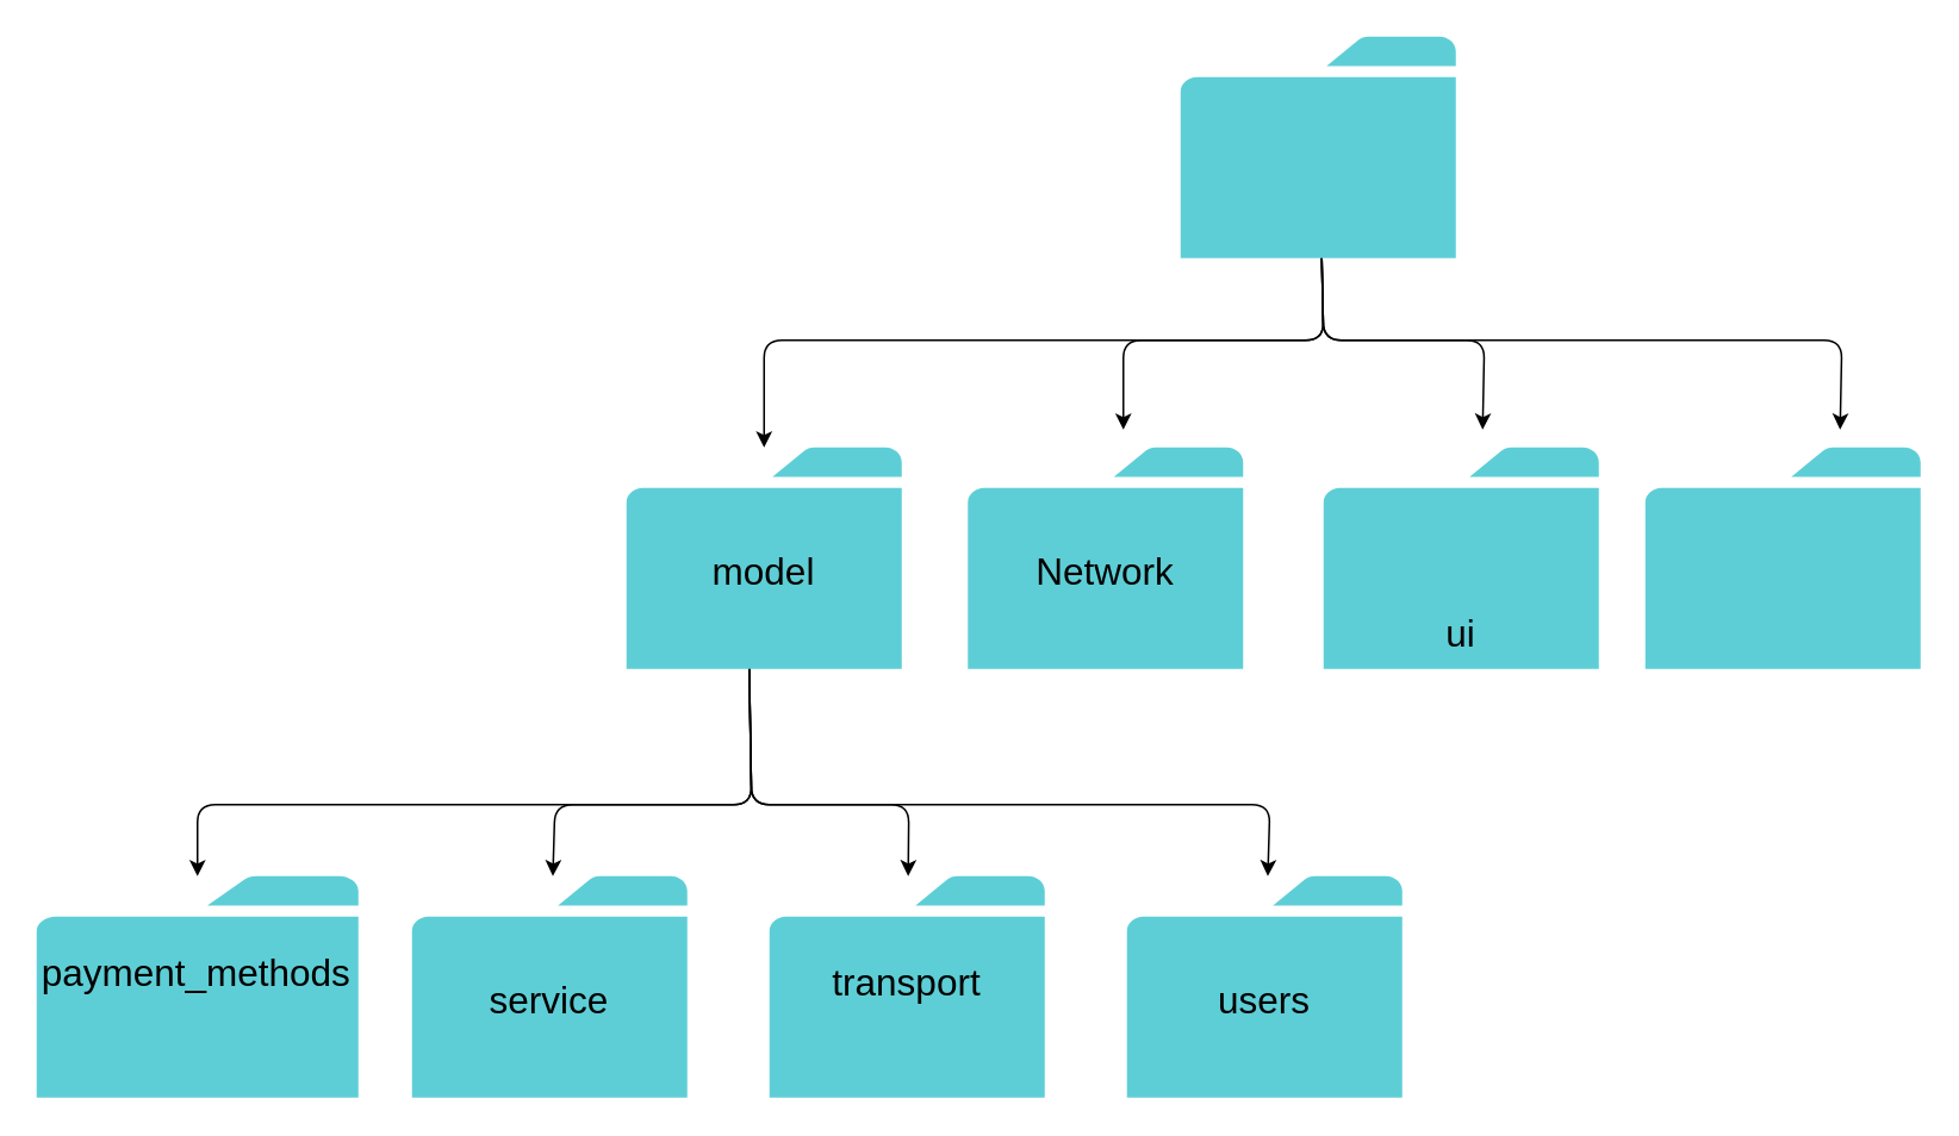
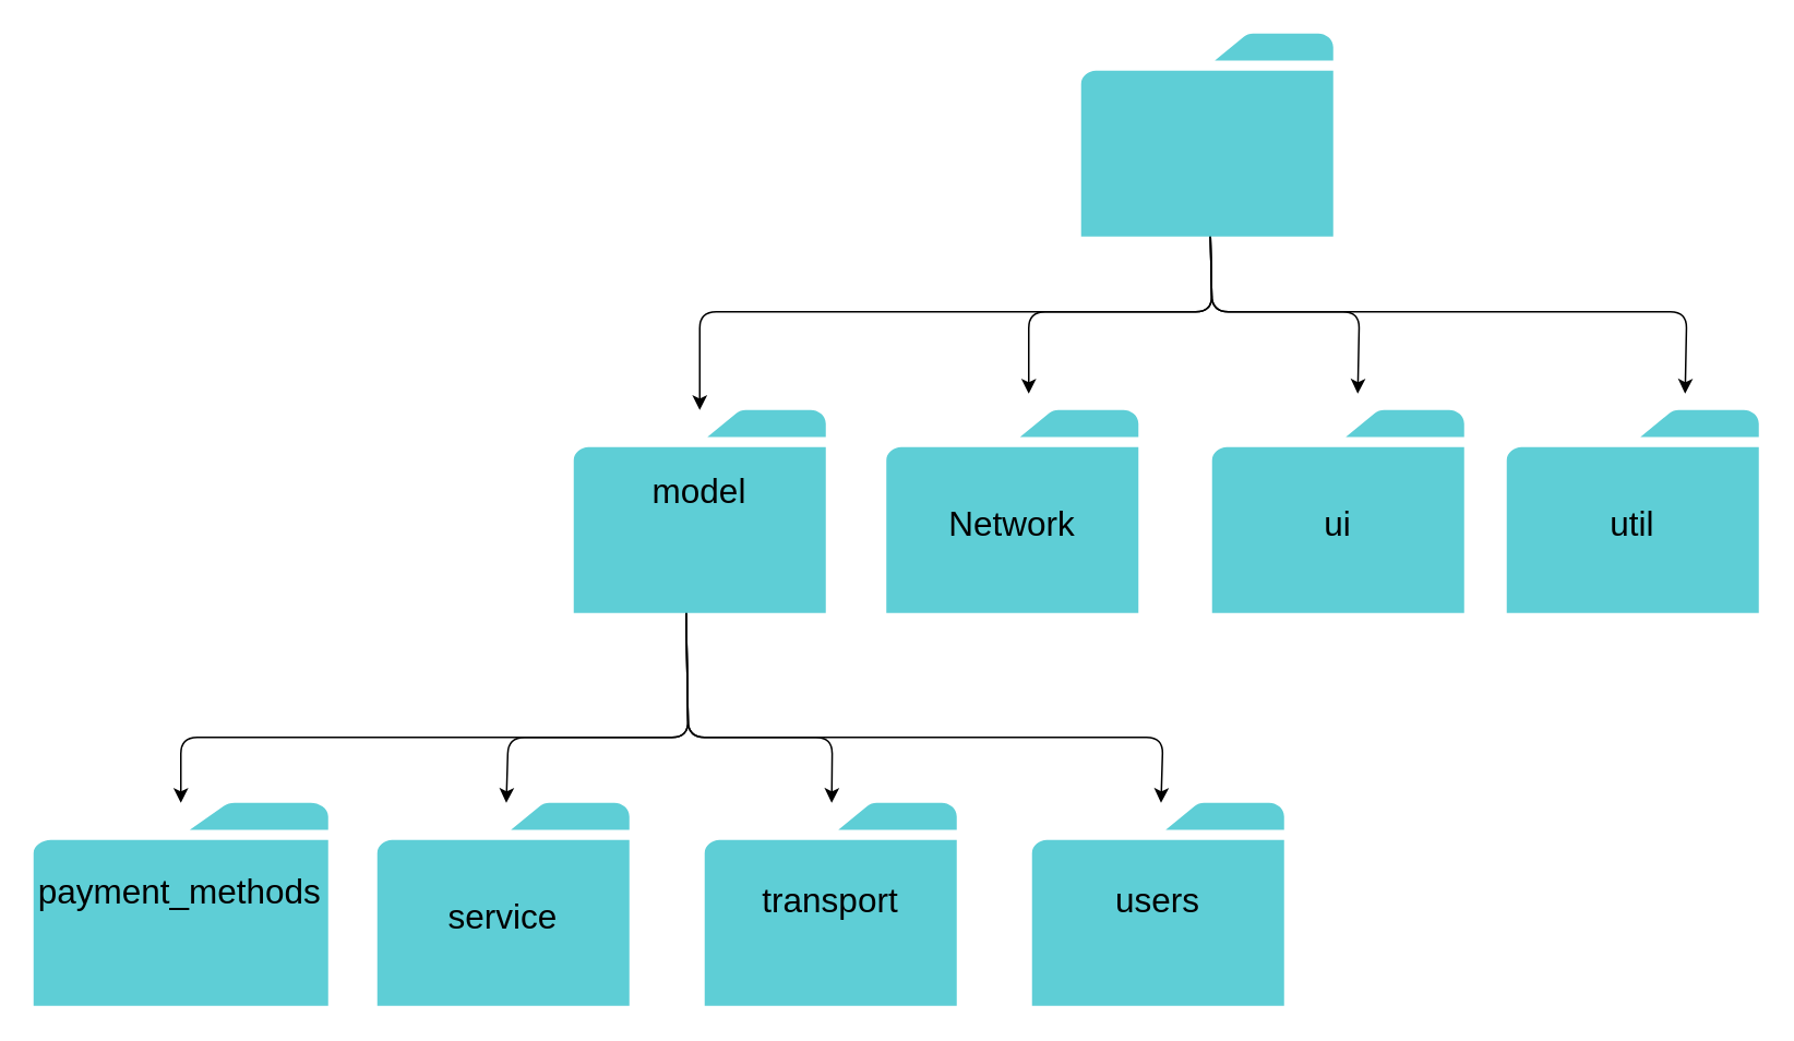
  <mxCell id="0" />
  <mxCell id="1" parent="0" />
  <mxCell id="2" style="edgeStyle=none;html=1;fontSize=21;" edge="1" parent="1" target="13"><mxGeometry relative="1" as="geometry"><mxPoint x="738.913" y="140" as="sourcePoint" /><mxPoint x="417.783" y="240" as="targetPoint" /><Array as="points"><mxPoint x="740" y="190" /><mxPoint x="427" y="190" /></Array></mxGeometry></mxCell>
  <mxCell id="3" style="edgeStyle=none;html=1;fontSize=21;" edge="1" parent="1"><mxGeometry relative="1" as="geometry"><mxPoint x="738.913" y="140" as="sourcePoint" /><mxPoint x="628" y="240" as="targetPoint" /><Array as="points"><mxPoint x="740" y="190" /><mxPoint x="628" y="190" /></Array></mxGeometry></mxCell>
  <mxCell id="4" style="edgeStyle=none;html=1;fontSize=21;" edge="1" parent="1"><mxGeometry relative="1" as="geometry"><mxPoint x="738.913" y="140" as="sourcePoint" /><mxPoint x="829" y="240" as="targetPoint" /><Array as="points"><mxPoint x="740" y="190" /><mxPoint x="830" y="190" /></Array></mxGeometry></mxCell>
  <mxCell id="5" style="edgeStyle=none;html=1;fontSize=21;" edge="1" parent="1"><mxGeometry relative="1" as="geometry"><mxPoint x="738.913" y="140" as="sourcePoint" /><mxPoint x="1029" y="240" as="targetPoint" /><Array as="points"><mxPoint x="740" y="190" /><mxPoint x="1030" y="190" /></Array></mxGeometry></mxCell>
  <mxCell id="6" style="edgeStyle=none;html=1;fontSize=21;" edge="1" parent="1" target="25"><mxGeometry relative="1" as="geometry"><mxPoint x="418.621" y="370" as="sourcePoint" /><mxPoint x="105" y="490" as="targetPoint" /><Array as="points"><mxPoint x="420" y="450" /><mxPoint x="110" y="450" /></Array></mxGeometry></mxCell>
  <mxCell id="7" style="edgeStyle=none;html=1;fontSize=21;" edge="1" parent="1" target="28"><mxGeometry relative="1" as="geometry"><mxPoint x="418.621" y="370" as="sourcePoint" /><mxPoint x="309.048" y="490" as="targetPoint" /><Array as="points"><mxPoint x="420" y="450" /><mxPoint x="310" y="450" /></Array></mxGeometry></mxCell>
  <mxCell id="8" style="edgeStyle=none;html=1;fontSize=21;" edge="1" parent="1" target="31"><mxGeometry relative="1" as="geometry"><mxPoint x="418.621" y="370" as="sourcePoint" /><mxPoint x="507.81" y="490" as="targetPoint" /><Array as="points"><mxPoint x="420" y="450" /><mxPoint x="508" y="450" /></Array></mxGeometry></mxCell>
  <mxCell id="9" style="edgeStyle=none;html=1;fontSize=21;" edge="1" parent="1" target="34"><mxGeometry relative="1" as="geometry"><mxPoint x="418.621" y="370" as="sourcePoint" /><mxPoint x="709.048" y="490" as="targetPoint" /><Array as="points"><mxPoint x="420" y="450" /><mxPoint x="710" y="450" /></Array></mxGeometry></mxCell>
  <mxCell id="10" value="" style="group" vertex="1" connectable="0" parent="1"><mxGeometry x="660" y="20" width="154" height="124" as="geometry" /></mxCell>
  <mxCell id="11" value="" style="sketch=0;pointerEvents=1;shadow=0;dashed=0;html=1;strokeColor=none;labelPosition=center;verticalLabelPosition=bottom;verticalAlign=top;outlineConnect=0;align=center;shape=mxgraph.office.concepts.folder;fillColor=#5ECED6;fillStyle=auto;fontSize=21;fontColor=#ffffff;" vertex="1" parent="10"><mxGeometry width="154" height="124" as="geometry" /></mxCell>
  <mxCell id="12" value="" style="group" vertex="1" connectable="0" parent="1"><mxGeometry x="350" y="250" width="154" height="124" as="geometry" /></mxCell>
  <mxCell id="13" value="" style="sketch=0;pointerEvents=1;shadow=0;dashed=0;html=1;strokeColor=none;labelPosition=center;verticalLabelPosition=bottom;verticalAlign=top;outlineConnect=0;align=center;shape=mxgraph.office.concepts.folder;fillColor=#5ECED6;fillStyle=auto;fontSize=21;" vertex="1" parent="12"><mxGeometry width="154" height="124" as="geometry" /></mxCell>
- <mxCell id="14" value="&lt;font style=&quot;font-size: 21px;&quot;&gt;model&lt;/font&gt;" style="text;html=1;strokeColor=none;fillColor=none;align=center;verticalAlign=middle;whiteSpace=wrap;rounded=0;" vertex="1" parent="12"><mxGeometry x="2" y="54" width="150" height="30" as="geometry" /></mxCell>
+ <mxCell id="14" value="&lt;font style=&quot;font-size: 21px;&quot;&gt;model&lt;/font&gt;" style="text;html=1;strokeColor=none;fillColor=none;align=center;verticalAlign=middle;whiteSpace=wrap;rounded=0;" vertex="1" parent="12"><mxGeometry x="2" y="34" width="150" height="30" as="geometry" /></mxCell>
  <mxCell id="15" value="" style="group" vertex="1" connectable="0" parent="1"><mxGeometry x="541" y="250" width="154" height="124" as="geometry" /></mxCell>
  <mxCell id="16" value="" style="sketch=0;pointerEvents=1;shadow=0;dashed=0;html=1;strokeColor=none;labelPosition=center;verticalLabelPosition=bottom;verticalAlign=top;outlineConnect=0;align=center;shape=mxgraph.office.concepts.folder;fillColor=#5ECED6;fillStyle=auto;fontSize=21;" vertex="1" parent="15"><mxGeometry width="154" height="124" as="geometry" /></mxCell>
  <mxCell id="17" value="&lt;font style=&quot;font-size: 21px;&quot;&gt;Network&lt;/font&gt;" style="text;html=1;strokeColor=none;fillColor=none;align=center;verticalAlign=middle;whiteSpace=wrap;rounded=0;" vertex="1" parent="15"><mxGeometry x="2" y="54" width="150" height="30" as="geometry" /></mxCell>
  <mxCell id="18" value="" style="group" vertex="1" connectable="0" parent="1"><mxGeometry x="740" y="250" width="154" height="124" as="geometry" /></mxCell>
  <mxCell id="19" value="" style="sketch=0;pointerEvents=1;shadow=0;dashed=0;html=1;strokeColor=none;labelPosition=center;verticalLabelPosition=bottom;verticalAlign=top;outlineConnect=0;align=center;shape=mxgraph.office.concepts.folder;fillColor=#5ECED6;fillStyle=auto;fontSize=21;" vertex="1" parent="18"><mxGeometry width="154" height="124" as="geometry" /></mxCell>
- <mxCell id="20" value="&lt;font style=&quot;font-size: 21px;&quot;&gt;ui&lt;/font&gt;" style="text;html=1;strokeColor=none;fillColor=none;align=center;verticalAlign=middle;whiteSpace=wrap;rounded=0;" vertex="1" parent="18"><mxGeometry x="2" y="89" width="150" height="30" as="geometry" /></mxCell>
+ <mxCell id="20" value="&lt;font style=&quot;font-size: 21px;&quot;&gt;ui&lt;/font&gt;" style="text;html=1;strokeColor=none;fillColor=none;align=center;verticalAlign=middle;whiteSpace=wrap;rounded=0;" vertex="1" parent="18"><mxGeometry x="2" y="54" width="150" height="30" as="geometry" /></mxCell>
  <mxCell id="21" value="" style="group" vertex="1" connectable="0" parent="1"><mxGeometry x="920" y="250" width="154" height="124" as="geometry" /></mxCell>
  <mxCell id="22" value="" style="sketch=0;pointerEvents=1;shadow=0;dashed=0;html=1;strokeColor=none;labelPosition=center;verticalLabelPosition=bottom;verticalAlign=top;outlineConnect=0;align=center;shape=mxgraph.office.concepts.folder;fillColor=#5ECED6;fillStyle=auto;fontSize=21;" vertex="1" parent="21"><mxGeometry width="154" height="124" as="geometry" /></mxCell>
+ <mxCell id="23" value="&lt;font style=&quot;font-size: 21px;&quot;&gt;util&lt;/font&gt;" style="text;html=1;strokeColor=none;fillColor=none;align=center;verticalAlign=middle;whiteSpace=wrap;rounded=0;" vertex="1" parent="21"><mxGeometry x="2" y="54" width="150" height="30" as="geometry" /></mxCell>
  <mxCell id="24" value="" style="group" vertex="1" connectable="0" parent="1"><mxGeometry x="20" y="490" width="180" height="124" as="geometry" /></mxCell>
  <mxCell id="25" value="" style="sketch=0;pointerEvents=1;shadow=0;dashed=0;html=1;strokeColor=none;labelPosition=center;verticalLabelPosition=bottom;verticalAlign=top;outlineConnect=0;align=center;shape=mxgraph.office.concepts.folder;fillColor=#5ECED6;fillStyle=auto;fontSize=21;" vertex="1" parent="24"><mxGeometry width="180" height="124" as="geometry" /></mxCell>
  <mxCell id="26" value="&lt;font style=&quot;font-size: 21px;&quot;&gt;payment_methods&lt;/font&gt;" style="text;html=1;strokeColor=none;fillColor=none;align=center;verticalAlign=middle;whiteSpace=wrap;rounded=0;" vertex="1" parent="24"><mxGeometry x="2.338" y="39" width="175.325" height="30" as="geometry" /></mxCell>
  <mxCell id="27" value="" style="group" vertex="1" connectable="0" parent="1"><mxGeometry x="230" y="490" width="154" height="124" as="geometry" /></mxCell>
  <mxCell id="28" value="" style="sketch=0;pointerEvents=1;shadow=0;dashed=0;html=1;strokeColor=none;labelPosition=center;verticalLabelPosition=bottom;verticalAlign=top;outlineConnect=0;align=center;shape=mxgraph.office.concepts.folder;fillColor=#5ECED6;fillStyle=auto;fontSize=21;" vertex="1" parent="27"><mxGeometry width="154" height="124" as="geometry" /></mxCell>
  <mxCell id="29" value="&lt;font style=&quot;font-size: 21px;&quot;&gt;service&lt;/font&gt;" style="text;html=1;strokeColor=none;fillColor=none;align=center;verticalAlign=middle;whiteSpace=wrap;rounded=0;" vertex="1" parent="27"><mxGeometry x="2" y="54" width="150" height="30" as="geometry" /></mxCell>
  <mxCell id="30" value="" style="group" vertex="1" connectable="0" parent="1"><mxGeometry x="430" y="490" width="154" height="124" as="geometry" /></mxCell>
  <mxCell id="31" value="" style="sketch=0;pointerEvents=1;shadow=0;dashed=0;html=1;strokeColor=none;labelPosition=center;verticalLabelPosition=bottom;verticalAlign=top;outlineConnect=0;align=center;shape=mxgraph.office.concepts.folder;fillColor=#5ECED6;fillStyle=auto;fontSize=21;" vertex="1" parent="30"><mxGeometry width="154" height="124" as="geometry" /></mxCell>
  <mxCell id="32" value="&lt;font style=&quot;font-size: 21px;&quot;&gt;transport&lt;/font&gt;" style="text;html=1;strokeColor=none;fillColor=none;align=center;verticalAlign=middle;whiteSpace=wrap;rounded=0;" vertex="1" parent="30"><mxGeometry x="2" y="44" width="150" height="30" as="geometry" /></mxCell>
  <mxCell id="33" value="" style="group" vertex="1" connectable="0" parent="1"><mxGeometry x="630" y="490" width="154" height="124" as="geometry" /></mxCell>
  <mxCell id="34" value="" style="sketch=0;pointerEvents=1;shadow=0;dashed=0;html=1;strokeColor=none;labelPosition=center;verticalLabelPosition=bottom;verticalAlign=top;outlineConnect=0;align=center;shape=mxgraph.office.concepts.folder;fillColor=#5ECED6;fillStyle=auto;fontSize=21;" vertex="1" parent="33"><mxGeometry width="154" height="124" as="geometry" /></mxCell>
- <mxCell id="35" value="&lt;font style=&quot;font-size: 21px;&quot;&gt;users&lt;/font&gt;" style="text;html=1;strokeColor=none;fillColor=none;align=center;verticalAlign=middle;whiteSpace=wrap;rounded=0;" vertex="1" parent="33"><mxGeometry x="2" y="54" width="150" height="30" as="geometry" /></mxCell>
+ <mxCell id="35" value="&lt;font style=&quot;font-size: 21px;&quot;&gt;users&lt;/font&gt;" style="text;html=1;strokeColor=none;fillColor=none;align=center;verticalAlign=middle;whiteSpace=wrap;rounded=0;" vertex="1" parent="33"><mxGeometry x="2" y="44" width="150" height="30" as="geometry" /></mxCell>
